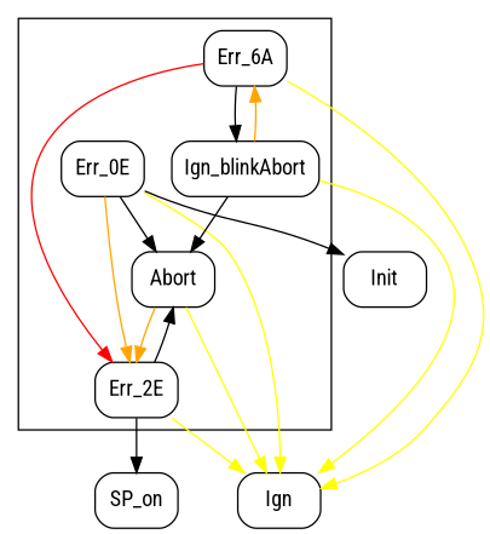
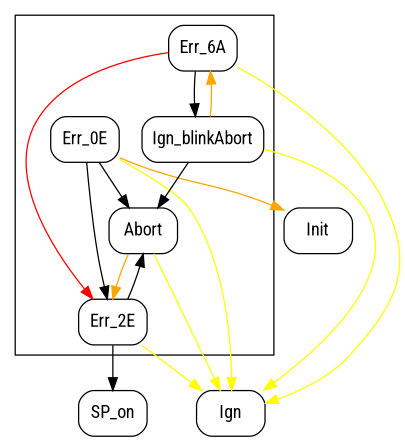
  digraph {
    fontname="Roboto Condensed"
    node [fontname="Roboto Condensed" shape=box style=rounded]
    edge [fontname="Roboto Condensed"]
    Abort
    Err_2E
    Err_0E
    Ign_blinkAbort
    Err_6A
    n6 [label=Ign]
    SP_on
    Init
    subgraph cluster_1 {
      Abort
      Err_2E
      Err_0E
      Ign_blinkAbort
      Err_6A
    }
    Abort -> Err_2E [color=orange]
    Abort -> n6 [color=yellow]
    Err_2E -> Abort
    Err_2E -> n6 [color=yellow]
    Err_2E -> SP_on
    Err_0E -> Abort
-   Err_0E -> Err_2E [color=orange]
+   Err_0E -> Err_2E [color=black]
    Err_0E -> n6 [color=yellow]
-   Err_0E -> Init
+   Err_0E -> Init [color=orange]
    Ign_blinkAbort -> Abort
    Ign_blinkAbort -> Err_6A [color=orange]
    Ign_blinkAbort -> n6 [color=yellow]
    Err_6A -> Err_2E [color=red]
    Err_6A -> Ign_blinkAbort
    Err_6A -> n6 [color=yellow]
  }
